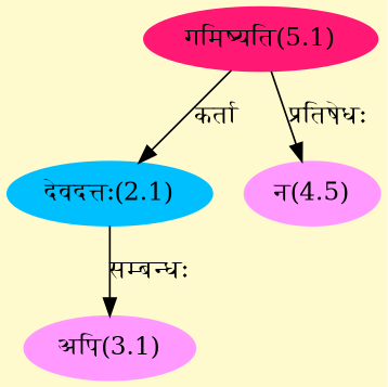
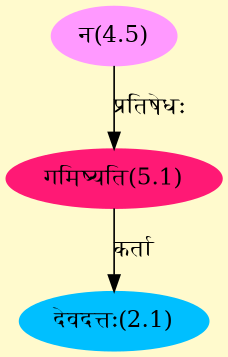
  digraph {
    bgcolor=lemonchiffon1
    compound=true
    rankdir=BT
    node [color="#FF99FF" style=filled]
    edge [dir=back]
    n1 [color="#FF1975" label="गमिष्यति(5.1)"]
    n2 [color="#00BFFF" label="देवदत्तः(2.1)"]
-   n3 [label="अपि(3.1)"]
    n4 [label="न(4.5)"]
    n2 -> n1 [label="कर्ता"]
-   n3 -> n2 [label="सम्बन्धः"]
-   n4 -> n1 [label="प्रतिषेधः"]
+   n1 -> n4 [label="प्रतिषेधः"]
  }
